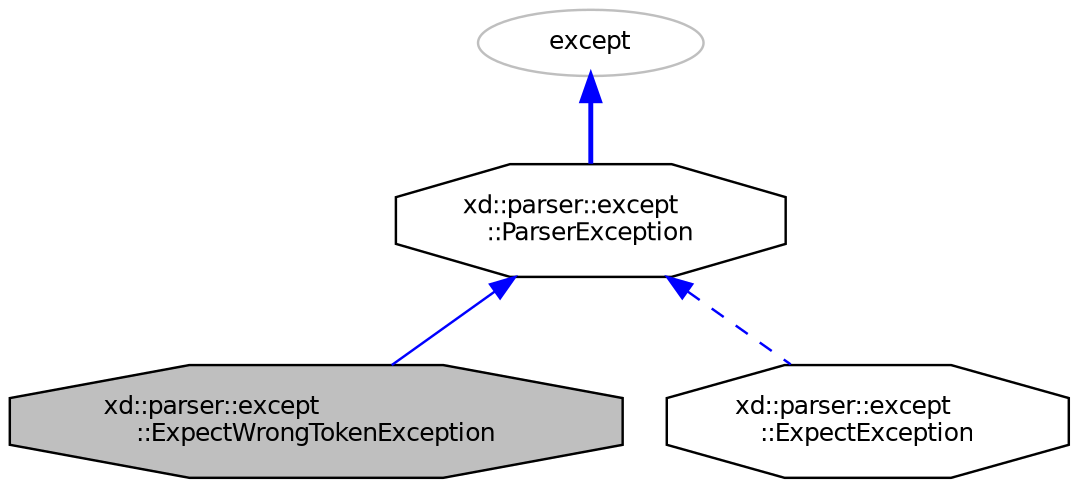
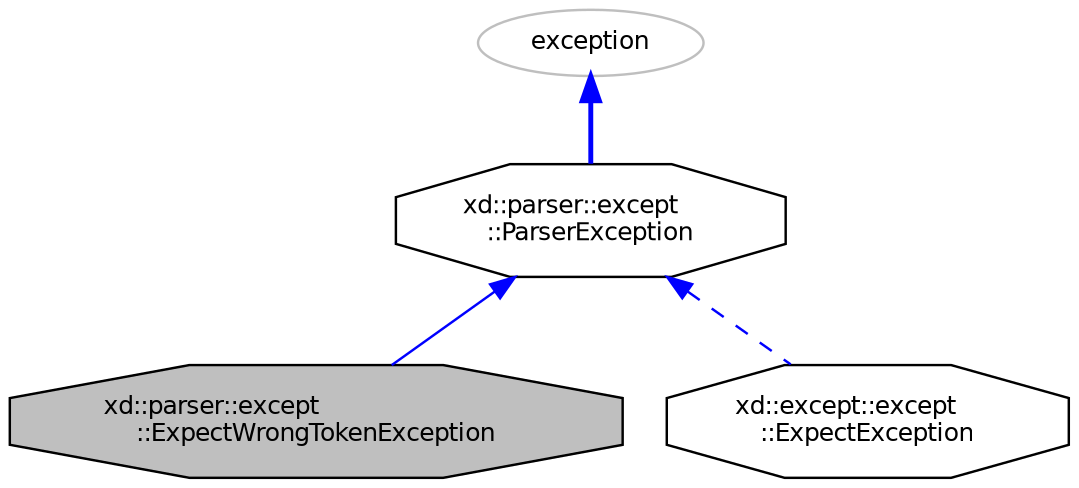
  digraph {
    node [color=black fillcolor=white fontname=Helvetica fontsize=10 shape=octagon style=filled]
    edge [color=blue dir=back fontname=Helvetica fontsize=10 labelfontname=Helvetica labelfontsize=10]
    n1 [fillcolor=grey75 fontcolor=black height=0.2 label="xd::parser::except\l::ExpectWrongTokenException" width=0.4]
-   n2 [height=0.2 label="xd::parser::except\l::ExpectException" width=0.4]
+   n2 [height=0.2 label="xd::except::except\l::ExpectException" width=0.4]
    n3 [height=0.2 label="xd::parser::except\l::ParserException" width=0.4]
-   n4 [color=grey75 height=0.2 label=except shape=ellipse width=0.4]
+   n4 [color=grey75 height=0.2 label=exception shape=ellipse width=0.4]
    n3 -> n1 [style=solid]
    n3 -> n2 [style=dashed]
    n4 -> n3 [style=bold]
  }
